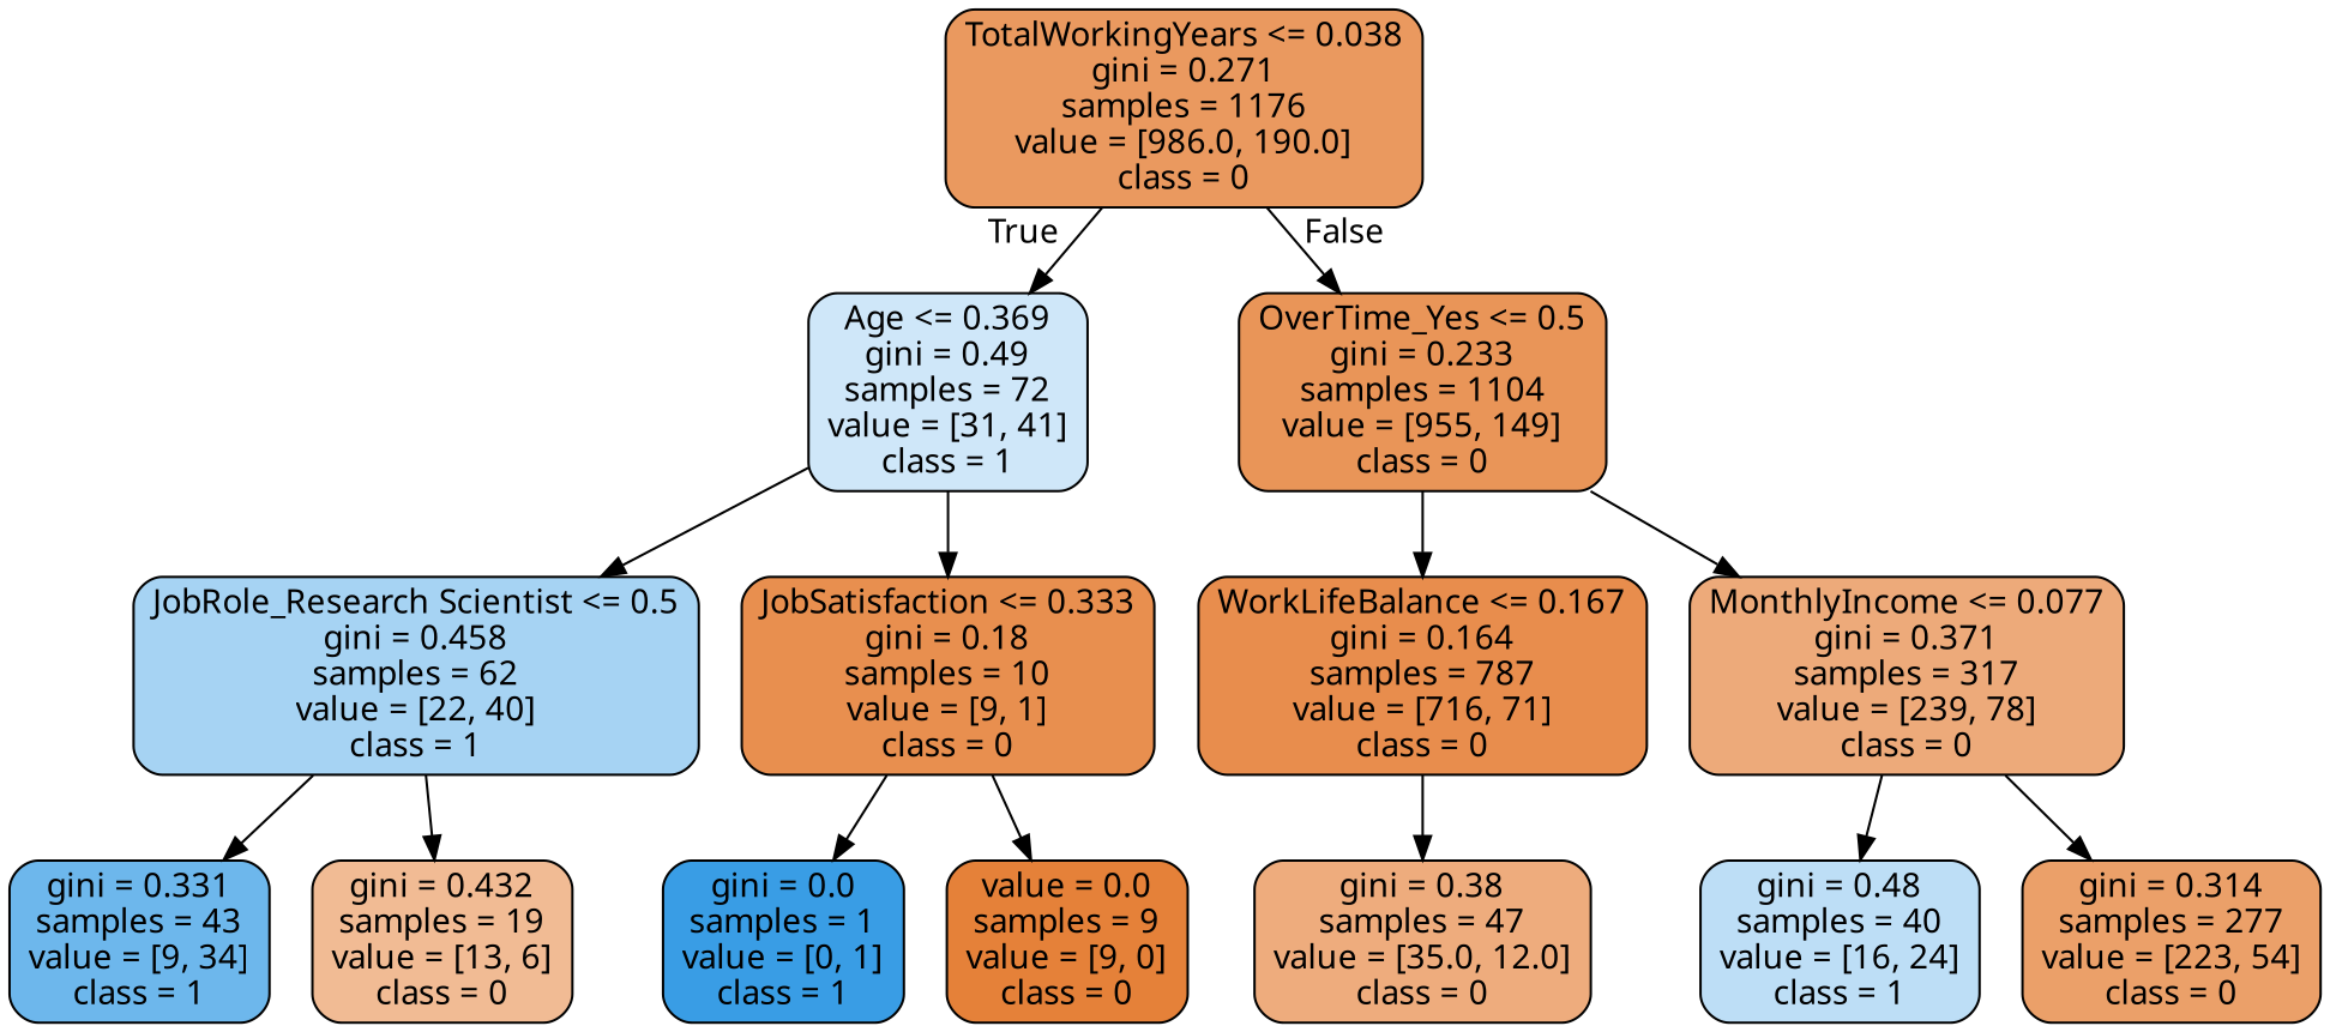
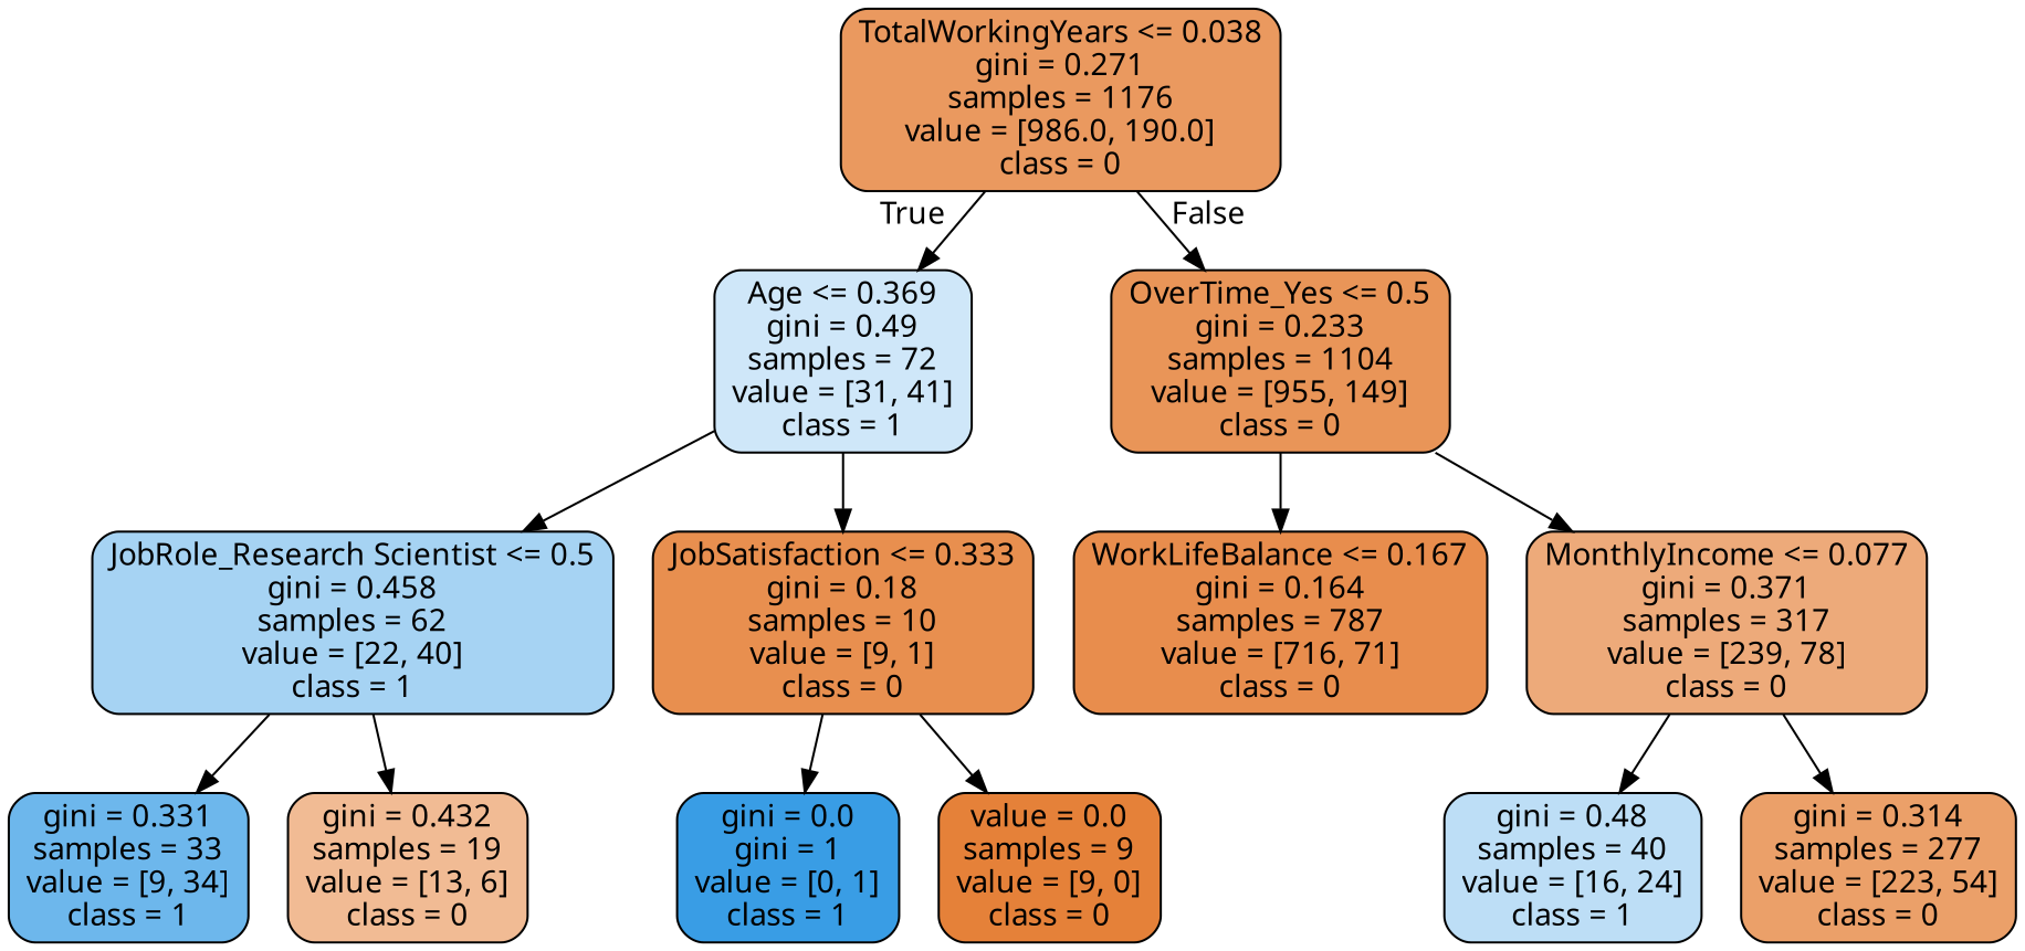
  digraph {
    fontname="Noto Sans"
    node [color=black fontname="Noto Sans" shape=box style="filled, rounded"]
    edge [fontname="Noto Sans"]
    n1 [fillcolor="#ea995f" label="TotalWorkingYears <= 0.038\ngini = 0.271\nsamples = 1176\nvalue = [986.0, 190.0]\nclass = 0"]
    n2 [fillcolor="#cfe7f9" label="Age <= 0.369\ngini = 0.49\nsamples = 72\nvalue = [31, 41]\nclass = 1"]
    n3 [fillcolor="#e99558" label="OverTime_Yes <= 0.5\ngini = 0.233\nsamples = 1104\nvalue = [955, 149]\nclass = 0"]
    n4 [fillcolor="#a6d3f3" label="JobRole_Research Scientist <= 0.5\ngini = 0.458\nsamples = 62\nvalue = [22, 40]\nclass = 1"]
    n5 [fillcolor="#e88f4f" label="JobSatisfaction <= 0.333\ngini = 0.18\nsamples = 10\nvalue = [9, 1]\nclass = 0"]
    n6 [fillcolor="#e88d4d" label="WorkLifeBalance <= 0.167\ngini = 0.164\nsamples = 787\nvalue = [716, 71]\nclass = 0"]
    n7 [fillcolor="#edaa7a" label="MonthlyIncome <= 0.077\ngini = 0.371\nsamples = 317\nvalue = [239, 78]\nclass = 0"]
-   n8 [fillcolor="#6db7ec" label="gini = 0.331\nsamples = 43\nvalue = [9, 34]\nclass = 1"]
+   n8 [fillcolor="#6db7ec" label="gini = 0.331\nsamples = 33\nvalue = [9, 34]\nclass = 1"]
    n9 [fillcolor="#f1bb94" label="gini = 0.432\nsamples = 19\nvalue = [13, 6]\nclass = 0"]
-   n10 [fillcolor="#399de5" label="gini = 0.0\nsamples = 1\nvalue = [0, 1]\nclass = 1"]
+   n10 [fillcolor="#399de5" label="gini = 0.0\ngini = 1\nvalue = [0, 1]\nclass = 1"]
    n11 [fillcolor="#e58139" label="value = 0.0\nsamples = 9\nvalue = [9, 0]\nclass = 0"]
-   n12 [fillcolor="#eeac7d" label="gini = 0.38\nsamples = 47\nvalue = [35.0, 12.0]\nclass = 0"]
    n13 [fillcolor="#bddef6" label="gini = 0.48\nsamples = 40\nvalue = [16, 24]\nclass = 1"]
    n14 [fillcolor="#eba069" label="gini = 0.314\nsamples = 277\nvalue = [223, 54]\nclass = 0"]
    n1 -> n2 [headlabel=True labelangle=45 labeldistance=2.5]
    n1 -> n3 [headlabel=False labelangle=-45 labeldistance=2.5]
    n2 -> n4
    n2 -> n5
    n3 -> n6
    n3 -> n7
    n4 -> n8
    n4 -> n9
    n5 -> n10
    n5 -> n11
-   n6 -> n12
    n7 -> n13
    n7 -> n14
  }
